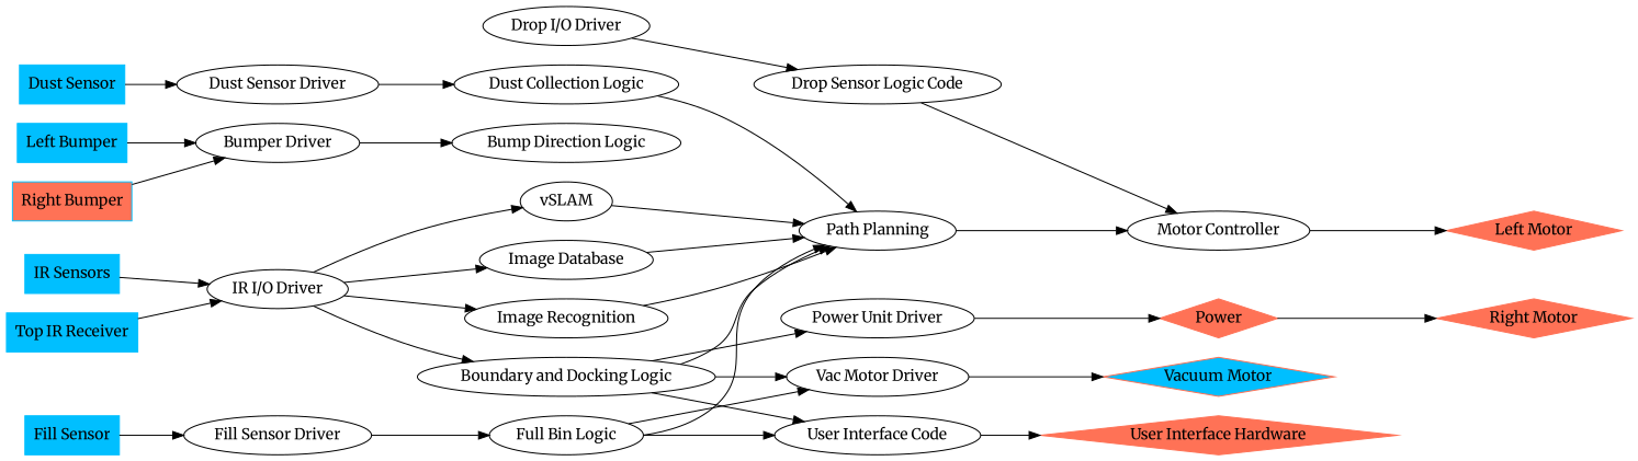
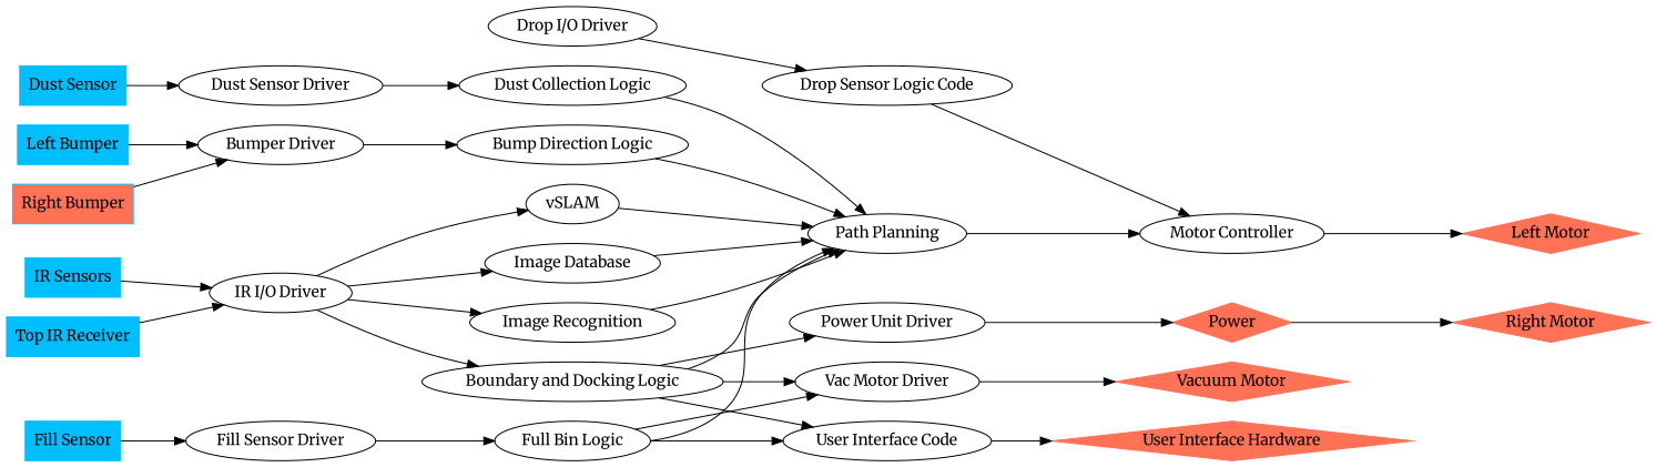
  digraph {
    fontname=Merriweather
    rankdir=LR
    node [fontname=Merriweather]
    edge [fontname=Merriweather]
    n1 [color=deepskyblue label="IR Sensors" shape=box style=filled]
    n2 [label="IR I/O Driver"]
    n3 [label="Image Database"]
    n4 [label="Image Recognition"]
    n5 [label=vSLAM]
    n6 [label="Boundary and Docking Logic"]
    n7 [label="Drop I/O Driver"]
    n8 [label="Drop Sensor Logic Code"]
    n9 [color=deepskyblue label="Left Bumper" shape=box style=filled]
    n10 [label="Bumper Driver"]
    n11 [label="Bump Direction Logic"]
    n12 [color=deepskyblue fillcolor=coral1 label="Right Bumper" shape=box style=filled]
    n13 [color=deepskyblue label="Dust Sensor" shape=box style=filled]
    n14 [label="Dust Sensor Driver"]
    n15 [label="Dust Collection Logic"]
    n16 [color=deepskyblue label="Fill Sensor" shape=box style=filled]
    n17 [label="Fill Sensor Driver"]
    n18 [label="Full Bin Logic"]
    n19 [color=deepskyblue label="Top IR Receiver" shape=box style=filled]
    n20 [label="Path Planning"]
    n21 [label="User Interface Code"]
    n22 [label="Vac Motor Driver"]
    n23 [label="Power Unit Driver"]
    n24 [label="Motor Controller"]
    n25 [color=coral1 label="Left Motor" shape=diamond style=filled]
    n26 [color=coral1 label="Right Motor" shape=diamond style=filled]
    n27 [color=coral1 label="User Interface Hardware" shape=diamond style=filled]
-   n28 [color=coral1 label="Vacuum Motor" shape=diamond style=filled fillcolor=deepskyblue]
+   n28 [color=coral1 label="Vacuum Motor" shape=diamond style=filled]
    n29 [color=coral1 label=Power shape=diamond style=filled]
    n1 -> n2
    n2 -> n3
    n2 -> n4
    n2 -> n5
    n2 -> n6
    n3 -> n20
    n4 -> n20
    n5 -> n20
    n6 -> n20
    n6 -> n21
    n6 -> n22
    n6 -> n23
    n7 -> n8
    n8 -> n24
    n9 -> n10
    n10 -> n11
+   n11 -> n20
    n12 -> n10
    n13 -> n14
    n14 -> n15
    n15 -> n20
    n16 -> n17
    n17 -> n18
    n18 -> n20
    n18 -> n21
    n18 -> n22
    n19 -> n2
    n20 -> n24
    n21 -> n27
    n22 -> n28
    n23 -> n29
    n24 -> n25
    n29 -> n26
  }
